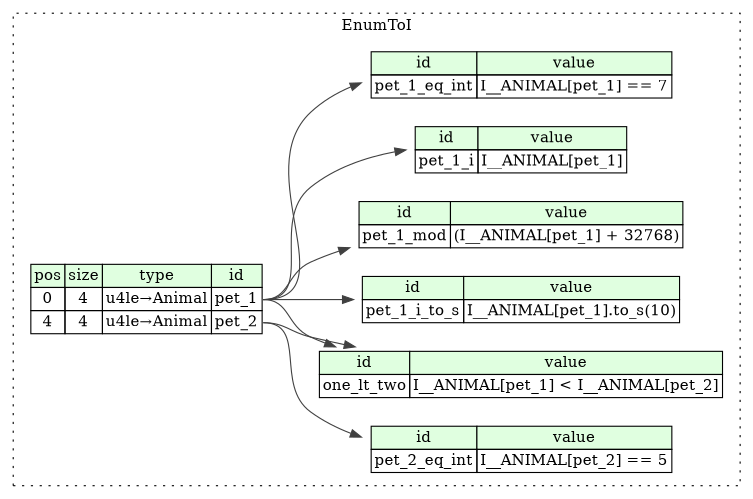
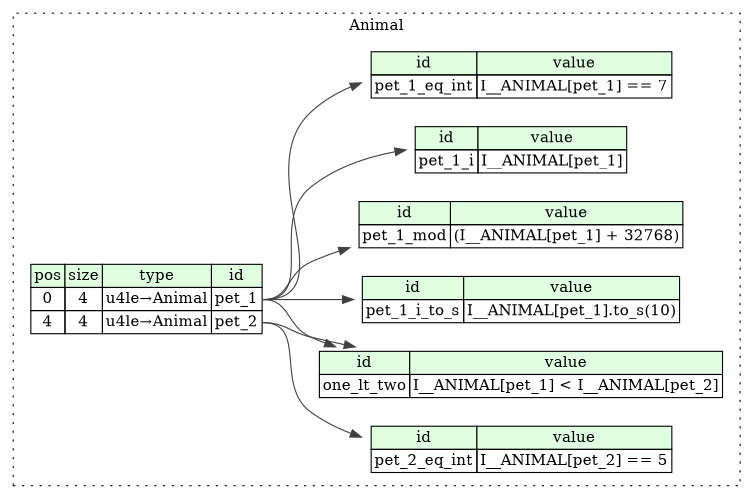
  digraph {
    rankdir=LR
    node [shape=plaintext]
    edge [color="#404040" tailport=pet_1_type]
    n1 [label=<<TABLE BORDER="0" CELLBORDER="1" CELLSPACING="0"> 			<TR><TD BGCOLOR="#E0FFE0">pos</TD><TD BGCOLOR="#E0FFE0">size</TD><TD BGCOLOR="#E0FFE0">type</TD><TD BGCOLOR="#E0FFE0">id</TD></TR> 			<TR><TD PORT="pet_1_pos">0</TD><TD PORT="pet_1_size">4</TD><TD>u4le→Animal</TD><TD PORT="pet_1_type">pet_1</TD></TR> 			<TR><TD PORT="pet_2_pos">4</TD><TD PORT="pet_2_size">4</TD><TD>u4le→Animal</TD><TD PORT="pet_2_type">pet_2</TD></TR> 		</TABLE>>]
    n2 [label=<<TABLE BORDER="0" CELLBORDER="1" CELLSPACING="0"> 			<TR><TD BGCOLOR="#E0FFE0">id</TD><TD BGCOLOR="#E0FFE0">value</TD></TR> 			<TR><TD>pet_1_i</TD><TD>I__ANIMAL[pet_1]</TD></TR> 		</TABLE>>]
    n3 [label=<<TABLE BORDER="0" CELLBORDER="1" CELLSPACING="0"> 			<TR><TD BGCOLOR="#E0FFE0">id</TD><TD BGCOLOR="#E0FFE0">value</TD></TR> 			<TR><TD>one_lt_two</TD><TD>I__ANIMAL[pet_1] &lt; I__ANIMAL[pet_2]</TD></TR> 		</TABLE>>]
    n4 [label=<<TABLE BORDER="0" CELLBORDER="1" CELLSPACING="0"> 			<TR><TD BGCOLOR="#E0FFE0">id</TD><TD BGCOLOR="#E0FFE0">value</TD></TR> 			<TR><TD>pet_1_eq_int</TD><TD>I__ANIMAL[pet_1] == 7</TD></TR> 		</TABLE>>]
    n5 [label=<<TABLE BORDER="0" CELLBORDER="1" CELLSPACING="0"> 			<TR><TD BGCOLOR="#E0FFE0">id</TD><TD BGCOLOR="#E0FFE0">value</TD></TR> 			<TR><TD>pet_1_i_to_s</TD><TD>I__ANIMAL[pet_1].to_s(10)</TD></TR> 		</TABLE>>]
    n6 [label=<<TABLE BORDER="0" CELLBORDER="1" CELLSPACING="0"> 			<TR><TD BGCOLOR="#E0FFE0">id</TD><TD BGCOLOR="#E0FFE0">value</TD></TR> 			<TR><TD>pet_2_eq_int</TD><TD>I__ANIMAL[pet_2] == 5</TD></TR> 		</TABLE>>]
    n7 [label=<<TABLE BORDER="0" CELLBORDER="1" CELLSPACING="0"> 			<TR><TD BGCOLOR="#E0FFE0">id</TD><TD BGCOLOR="#E0FFE0">value</TD></TR> 			<TR><TD>pet_1_mod</TD><TD>(I__ANIMAL[pet_1] + 32768)</TD></TR> 		</TABLE>>]
    subgraph cluster_1 {
-     label=EnumToI
+     label=Animal
      style=dotted
      n1
      n2
      n3
      n4
      n5
      n6
      n7
    }
    n1 -> n2
    n1 -> n3
    n1 -> n3 [tailport=pet_2_type]
    n1 -> n4
    n1 -> n5
    n1 -> n6 [tailport=pet_2_type]
    n1 -> n7
  }
